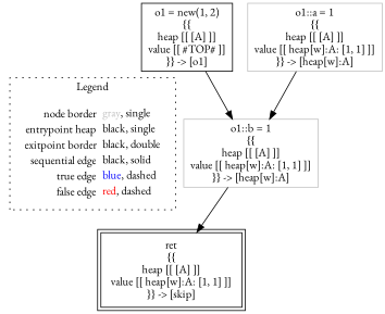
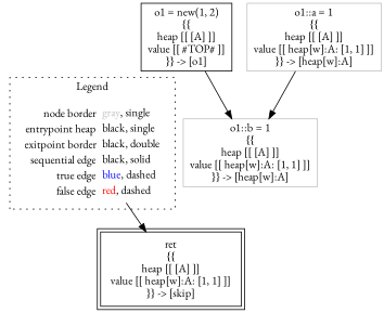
  digraph {
    fontname="EB Garamond"
    node [fontname="EB Garamond" shape=rect color=black]
    edge [color=black fontname="EB Garamond"]
    n1 [label=<<table border="0" cellpadding="2" cellspacing="0" cellborder="0"><tr><td align="right">node border&nbsp;</td><td align="left"><font color="gray">gray</font>, single</td></tr><tr><td align="right">entrypoint heap&nbsp;</td><td align="left"><font color="black">black</font>, single</td></tr><tr><td align="right">exitpoint border&nbsp;</td><td align="left"><font color="black">black</font>, double</td></tr><tr><td align="right">sequential edge&nbsp;</td><td align="left"><font color="black">black</font>, solid</td></tr><tr><td align="right">true edge&nbsp;</td><td align="left"><font color="blue">blue</font>, dashed</td></tr><tr><td align="right">false edge&nbsp;</td><td align="left"><font color="red">red</font>, dashed</td></tr></table>> shape=plaintext color=""]
    n2 [label=<o1 = new(1, 2)<BR/>{{<BR/>heap [[ [A] ]]<BR/>value [[ #TOP# ]]<BR/>}} -&gt; [o1]>]
    n3 [color=gray label=<o1::b = 1<BR/>{{<BR/>heap [[ [A] ]]<BR/>value [[ heap[w]:A: [1, 1] ]]<BR/>}} -&gt; [heap[w]:A]>]
    n4 [color=gray label=<o1::a = 1<BR/>{{<BR/>heap [[ [A] ]]<BR/>value [[ heap[w]:A: [1, 1] ]]<BR/>}} -&gt; [heap[w]:A]>]
    n5 [label=<ret<BR/>{{<BR/>heap [[ [A] ]]<BR/>value [[ heap[w]:A: [1, 1] ]]<BR/>}} -&gt; [skip]> peripheries=2]
    subgraph cluster_1 {
      label=Legend
      style=dotted
      n1
    }
    n2 -> n3
-   n3 -> n5
+   n1 -> n5
    n4 -> n3
  }
